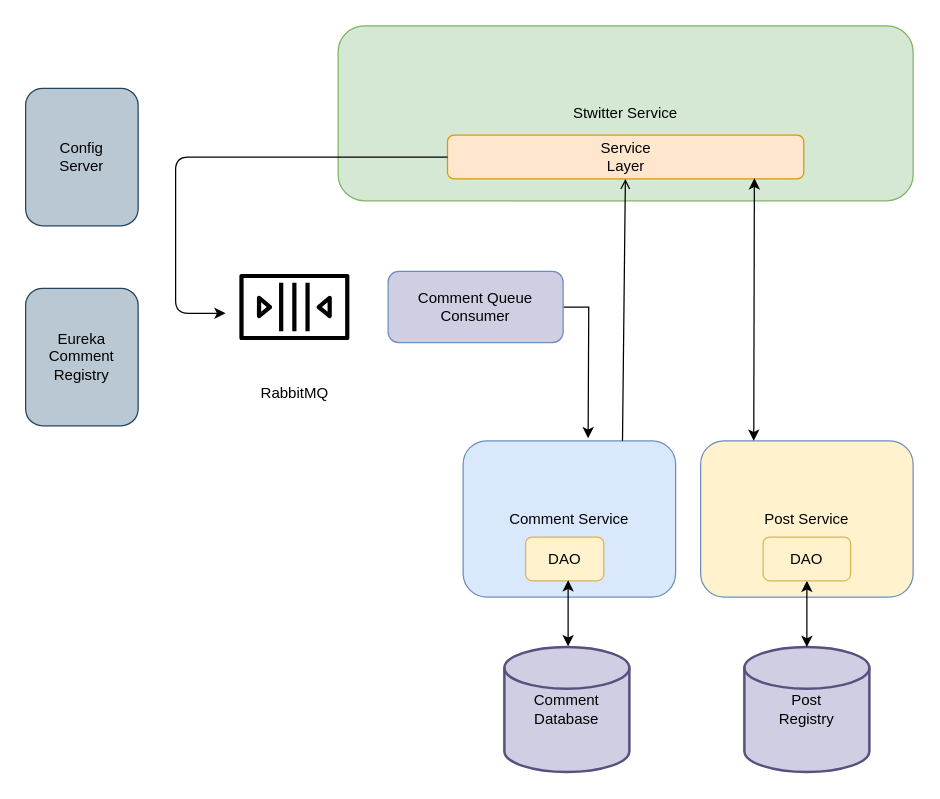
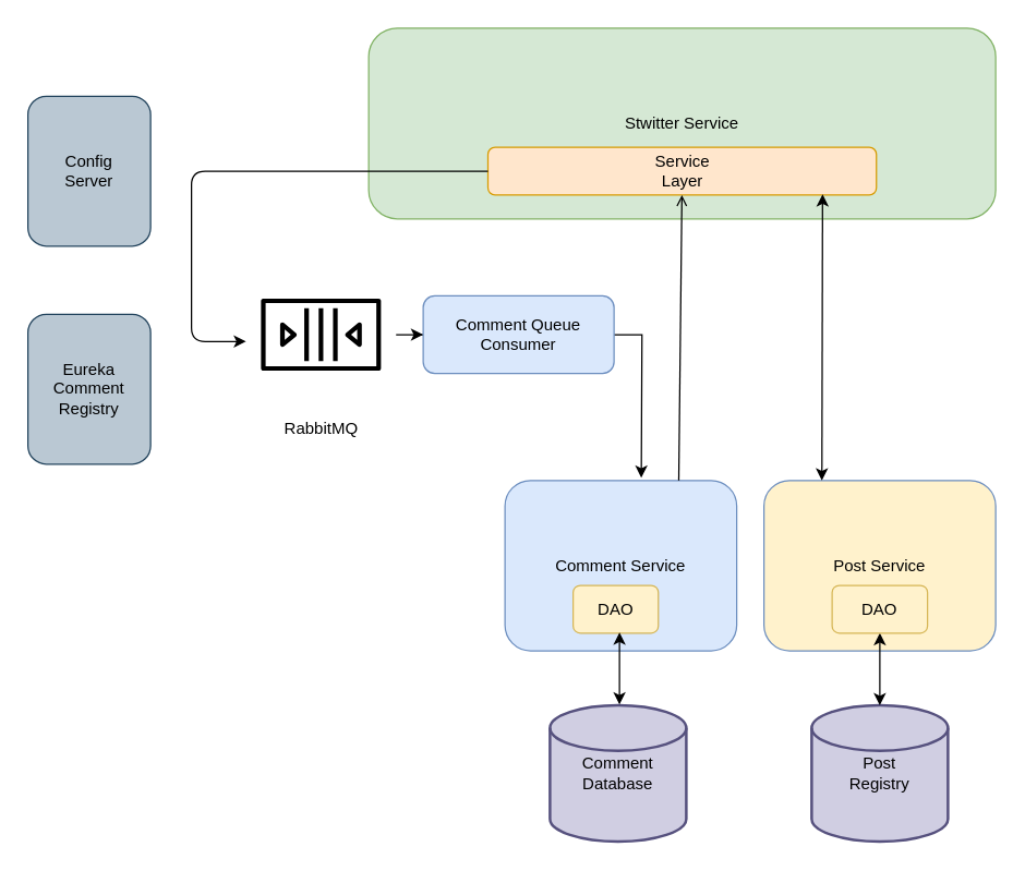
  <mxCell id="0" />
  <mxCell id="1" parent="0" />
+ <mxCell id="2" style="edgeStyle=orthogonalEdgeStyle;rounded=0;orthogonalLoop=1;jettySize=auto;html=1;entryX=0;entryY=0.5;entryDx=0;entryDy=0;" edge="1" parent="1" source="3" target="20"><mxGeometry relative="1" as="geometry" /></mxCell>
  <mxCell id="3" value="RabbitMQ" style="outlineConnect=0;dashed=0;verticalLabelPosition=bottom;verticalAlign=top;align=center;html=1;fontSize=12;fontStyle=0;aspect=fixed;shape=mxgraph.aws4.resourceIcon;resIcon=mxgraph.aws4.queue;" parent="1" vertex="1"><mxGeometry x="180" y="190" width="110" height="110" as="geometry" /></mxCell>
  <mxCell id="4" value="Stwitter Service&lt;br&gt;" style="rounded=1;whiteSpace=wrap;html=1;fillColor=#d5e8d4;strokeColor=#82b366;" parent="1" vertex="1"><mxGeometry x="270" y="20" width="460" height="140" as="geometry" /></mxCell>
  <mxCell id="5" value="Comment&lt;br&gt;Database&lt;br&gt;" style="strokeWidth=2;html=1;shape=mxgraph.flowchart.database;whiteSpace=wrap;fillColor=#d0cee2;strokeColor=#56517e;" parent="1" vertex="1"><mxGeometry x="403" y="517" width="100" height="100" as="geometry" /></mxCell>
  <mxCell id="6" value="Post&lt;br&gt;Registry&lt;br&gt;" style="strokeWidth=2;html=1;shape=mxgraph.flowchart.database;whiteSpace=wrap;fillColor=#d0cee2;strokeColor=#56517e;" parent="1" vertex="1"><mxGeometry x="595" y="517" width="100" height="100" as="geometry" /></mxCell>
  <mxCell id="7" value="Post Service&lt;br&gt;" style="rounded=1;whiteSpace=wrap;html=1;fillColor=#fff2cc;strokeColor=#6c8ebf;" parent="1" vertex="1"><mxGeometry x="560" y="352" width="170" height="125" as="geometry" /></mxCell>
  <mxCell id="8" value="Config&lt;br&gt;Server&lt;br&gt;" style="rounded=1;whiteSpace=wrap;html=1;fillColor=#bac8d3;strokeColor=#23445d;" parent="1" vertex="1"><mxGeometry x="20" y="70" width="90" height="110" as="geometry" /></mxCell>
  <mxCell id="9" value="Eureka&lt;br&gt;Comment&lt;br&gt;Registry&lt;br&gt;" style="rounded=1;whiteSpace=wrap;html=1;fillColor=#bac8d3;strokeColor=#23445d;" parent="1" vertex="1"><mxGeometry x="20" y="230" width="90" height="110" as="geometry" /></mxCell>
  <mxCell id="10" value="" style="endArrow=classic;startArrow=classic;html=1;entryX=0.5;entryY=1;entryDx=0;entryDy=0;exitX=0.5;exitY=0;exitDx=0;exitDy=0;exitPerimeter=0;" parent="1" source="6" target="12" edge="1"><mxGeometry width="50" height="50" relative="1" as="geometry"><mxPoint x="60" y="687" as="sourcePoint" /><mxPoint x="110" y="637" as="targetPoint" /></mxGeometry></mxCell>
  <mxCell id="11" value="Service&lt;br&gt;Layer&lt;br&gt;" style="rounded=1;whiteSpace=wrap;html=1;fillColor=#ffe6cc;strokeColor=#d79b00;" parent="1" vertex="1"><mxGeometry x="357.5" y="107.5" width="285" height="35" as="geometry" /></mxCell>
  <mxCell id="12" value="DAO" style="rounded=1;whiteSpace=wrap;html=1;fillColor=#fff2cc;strokeColor=#d6b656;" parent="1" vertex="1"><mxGeometry x="610" y="429" width="70" height="35" as="geometry" /></mxCell>
  <mxCell id="13" value="Comment Service&lt;br&gt;" style="rounded=1;whiteSpace=wrap;html=1;fillColor=#dae8fc;strokeColor=#6c8ebf;" parent="1" vertex="1"><mxGeometry x="370" y="352" width="170" height="125" as="geometry" /></mxCell>
  <mxCell id="14" value="DAO" style="rounded=1;whiteSpace=wrap;html=1;fillColor=#fff2cc;strokeColor=#d6b656;" parent="1" vertex="1"><mxGeometry x="420" y="429" width="62.5" height="35" as="geometry" /></mxCell>
  <mxCell id="15" value="" style="endArrow=classic;startArrow=classic;html=1;entryX=0.5;entryY=1;entryDx=0;entryDy=0;exitX=0.5;exitY=0;exitDx=0;exitDy=0;exitPerimeter=0;" parent="1" edge="1"><mxGeometry width="50" height="50" relative="1" as="geometry"><mxPoint x="454" y="516.5" as="sourcePoint" /><mxPoint x="454" y="463.5" as="targetPoint" /></mxGeometry></mxCell>
  <mxCell id="16" value="" style="edgeStyle=segmentEdgeStyle;endArrow=classic;html=1;exitX=0;exitY=0.5;exitDx=0;exitDy=0;" parent="1" source="11" edge="1"><mxGeometry width="50" height="50" relative="1" as="geometry"><mxPoint x="20" y="690" as="sourcePoint" /><mxPoint x="180" y="250" as="targetPoint" /><Array as="points"><mxPoint x="140" y="125" /><mxPoint x="140" y="250" /></Array></mxGeometry></mxCell>
  <mxCell id="17" value="" style="endArrow=open;html=1;exitX=0.75;exitY=0;exitDx=0;exitDy=0;" parent="1" source="13" target="11" edge="1"><mxGeometry width="50" height="50" relative="1" as="geometry"><mxPoint x="20" y="690" as="sourcePoint" /><mxPoint x="398" y="150" as="targetPoint" /></mxGeometry></mxCell>
  <mxCell id="18" value="" style="endArrow=classic;startArrow=classic;html=1;exitX=0.25;exitY=0;exitDx=0;exitDy=0;" parent="1" source="7" edge="1"><mxGeometry width="50" height="50" relative="1" as="geometry"><mxPoint x="603" y="354" as="sourcePoint" /><mxPoint x="603" y="142" as="targetPoint" /></mxGeometry></mxCell>
  <mxCell id="19" style="edgeStyle=orthogonalEdgeStyle;rounded=0;orthogonalLoop=1;jettySize=auto;html=1;" edge="1" parent="1" source="20"><mxGeometry relative="1" as="geometry"><mxPoint x="470" y="350" as="targetPoint" /></mxGeometry></mxCell>
- <mxCell id="20" value="Comment Queue Consumer" style="rounded=1;whiteSpace=wrap;html=1;fillColor=#d0cee2;strokeColor=#6c8ebf;" vertex="1" parent="1"><mxGeometry x="310" y="216.5" width="140" height="57" as="geometry" /></mxCell>
+ <mxCell id="20" value="Comment Queue Consumer" style="rounded=1;whiteSpace=wrap;html=1;fillColor=#dae8fc;strokeColor=#6c8ebf;" vertex="1" parent="1"><mxGeometry x="310" y="216.5" width="140" height="57" as="geometry" /></mxCell>
